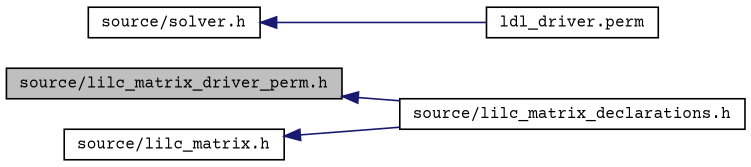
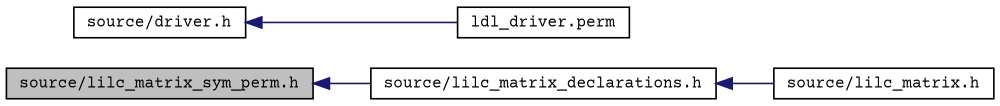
  digraph {
    fontname="Courier Prime"
    rankdir=LR
    node [color=black fillcolor=white fontname="Courier Prime" fontsize=10 shape=record style=filled]
    edge [color=midnightblue dir=back fontname="Courier Prime" fontsize=10 labelfontname=Helvetica labelfontsize=10 style=solid]
-   n1 [fillcolor=grey75 fontcolor=black height=0.2 label="source/lilc_matrix_driver_perm.h" width=0.4]
+   n1 [fillcolor=grey75 fontcolor=black height=0.2 label="source/lilc_matrix_sym_perm.h" width=0.4]
    n2 [height=0.2 label="source/lilc_matrix_declarations.h" width=0.4]
    n3 [height=0.2 label="source/lilc_matrix.h" width=0.4]
-   n4 [height=0.2 label="source/solver.h" width=0.4]
+   n4 [height=0.2 label="source/driver.h" width=0.4]
    n5 [height=0.2 label="ldl_driver.perm" width=0.4]
    n1 -> n2
-   n3 -> n2
+   n2 -> n3
    n4 -> n5
  }
